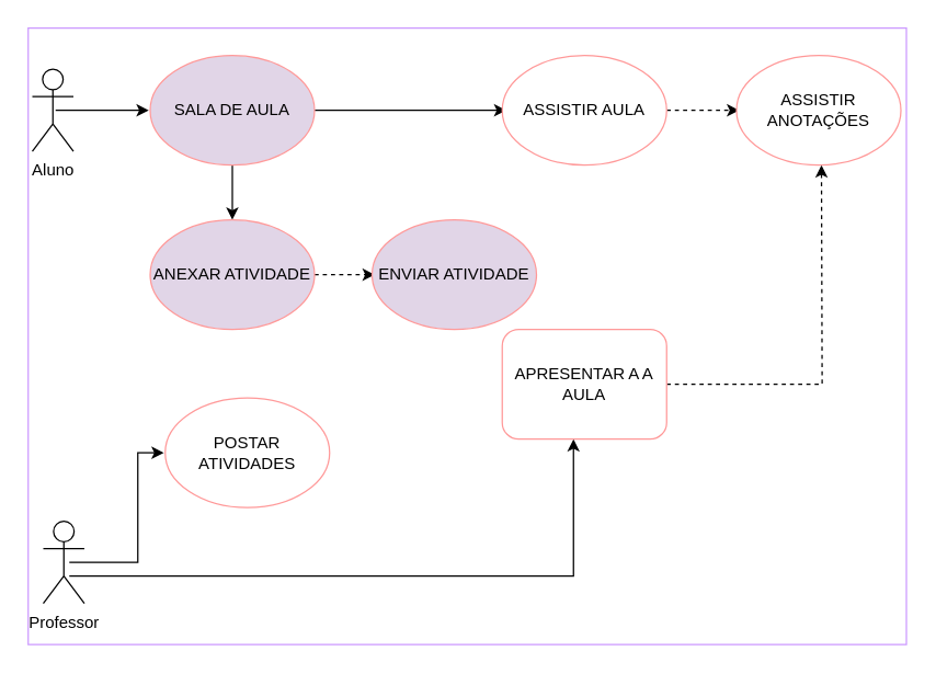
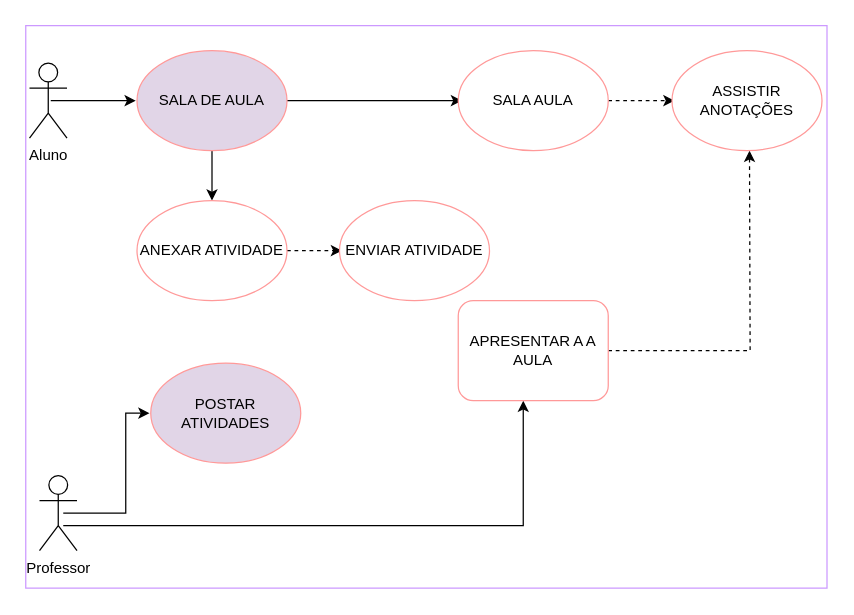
  <mxCell id="0" />
  <mxCell id="1" parent="0" />
  <mxCell id="2" value="" style="rounded=0;whiteSpace=wrap;html=1;strokeColor=#CC99FF;" parent="1" vertex="1"><mxGeometry x="20" y="20" width="641" height="450" as="geometry" /></mxCell>
  <mxCell id="3" style="edgeStyle=orthogonalEdgeStyle;rounded=0;orthogonalLoop=1;jettySize=auto;html=1;" parent="1" edge="1"><mxGeometry relative="1" as="geometry"><mxPoint x="108" y="80" as="targetPoint" /><Array as="points" /><mxPoint x="40" y="80" as="sourcePoint" /></mxGeometry></mxCell>
  <mxCell id="4" value="Aluno" style="shape=umlActor;verticalLabelPosition=bottom;verticalAlign=top;html=1;outlineConnect=0;" parent="1" vertex="1"><mxGeometry x="23" y="50" width="30" height="60" as="geometry" /></mxCell>
  <mxCell id="5" style="edgeStyle=orthogonalEdgeStyle;rounded=0;orthogonalLoop=1;jettySize=auto;html=1;fontSize=13;" parent="1" source="7" edge="1"><mxGeometry relative="1" as="geometry"><mxPoint x="369" y="80" as="targetPoint" /></mxGeometry></mxCell>
  <mxCell id="6" style="edgeStyle=orthogonalEdgeStyle;rounded=0;orthogonalLoop=1;jettySize=auto;html=1;fontSize=13;" parent="1" source="7" edge="1"><mxGeometry relative="1" as="geometry"><mxPoint x="169" y="160" as="targetPoint" /></mxGeometry></mxCell>
  <mxCell id="7" value="&lt;font style=&quot;font-size: 12px&quot;&gt;SALA DE AULA&lt;/font&gt;" style="ellipse;whiteSpace=wrap;html=1;strokeColor=#FF9999;fillColor=#e1d5e7;" parent="1" vertex="1"><mxGeometry x="109" y="40" width="120" height="80" as="geometry" /></mxCell>
  <mxCell id="8" style="edgeStyle=orthogonalEdgeStyle;rounded=0;orthogonalLoop=1;jettySize=auto;html=1;fontSize=13;" parent="1" target="12" edge="1"><mxGeometry relative="1" as="geometry"><mxPoint x="50" y="420" as="sourcePoint" /><mxPoint x="388" y="210" as="targetPoint" /><Array as="points"><mxPoint x="418" y="420" /></Array></mxGeometry></mxCell>
  <mxCell id="9" style="edgeStyle=orthogonalEdgeStyle;rounded=0;orthogonalLoop=1;jettySize=auto;html=1;entryX=0;entryY=0.5;entryDx=0;entryDy=0;dashed=1;fontSize=12;" parent="1" source="10" edge="1"><mxGeometry relative="1" as="geometry"><mxPoint x="539" y="80" as="targetPoint" /></mxGeometry></mxCell>
- <mxCell id="10" value="&lt;font style=&quot;font-size: 12px&quot;&gt;ASSISTIR AULA&lt;/font&gt;" style="ellipse;whiteSpace=wrap;html=1;strokeColor=#FF9999;" parent="1" vertex="1"><mxGeometry x="366" y="40" width="120" height="80" as="geometry" /></mxCell>
+ <mxCell id="10" value="&lt;font style=&quot;font-size: 12px&quot;&gt;SALA AULA&lt;/font&gt;" style="ellipse;whiteSpace=wrap;html=1;strokeColor=#FF9999;" parent="1" vertex="1"><mxGeometry x="366" y="40" width="120" height="80" as="geometry" /></mxCell>
  <mxCell id="11" style="edgeStyle=orthogonalEdgeStyle;rounded=0;orthogonalLoop=1;jettySize=auto;html=1;entryX=0.5;entryY=1;entryDx=0;entryDy=0;fontSize=12;dashed=1;" parent="1" source="12" edge="1"><mxGeometry relative="1" as="geometry"><mxPoint x="599" y="120" as="targetPoint" /></mxGeometry></mxCell>
  <mxCell id="12" value="&lt;font style=&quot;font-size: 12px&quot;&gt;APRESENTAR A A AULA&lt;/font&gt;" style="whiteSpace=wrap;html=1;strokeColor=#FF9999;rounded=1;" parent="1" vertex="1"><mxGeometry x="366" y="240" width="120" height="80" as="geometry" /></mxCell>
  <mxCell id="13" value="Professor" style="shape=umlActor;verticalLabelPosition=bottom;verticalAlign=top;html=1;outlineConnect=0;" parent="1" vertex="1"><mxGeometry x="31" y="380" width="30" height="60" as="geometry" /></mxCell>
  <mxCell id="14" style="edgeStyle=orthogonalEdgeStyle;rounded=0;orthogonalLoop=1;jettySize=auto;html=1;fontSize=13;entryX=0;entryY=0.5;entryDx=0;entryDy=0;" parent="1" edge="1"><mxGeometry relative="1" as="geometry"><mxPoint x="119" y="330" as="targetPoint" /><Array as="points"><mxPoint x="100" y="410" /><mxPoint x="100" y="330" /></Array><mxPoint x="50" y="410" as="sourcePoint" /></mxGeometry></mxCell>
- <mxCell id="15" value="POSTAR ATIVIDADES" style="ellipse;whiteSpace=wrap;html=1;strokeColor=#FF9999;" parent="1" vertex="1"><mxGeometry x="120" y="290" width="120" height="80" as="geometry" /></mxCell>
+ <mxCell id="15" value="POSTAR ATIVIDADES" style="ellipse;whiteSpace=wrap;html=1;strokeColor=#FF9999;fillColor=#e1d5e7;" parent="1" vertex="1"><mxGeometry x="120" y="290" width="120" height="80" as="geometry" /></mxCell>
  <mxCell id="16" style="edgeStyle=orthogonalEdgeStyle;rounded=0;orthogonalLoop=1;jettySize=auto;html=1;dashed=1;fontSize=12;" parent="1" source="17" edge="1"><mxGeometry relative="1" as="geometry"><mxPoint x="273" y="200" as="targetPoint" /></mxGeometry></mxCell>
- <mxCell id="17" value="&lt;font style=&quot;font-size: 12px&quot;&gt;ANEXAR ATIVIDADE&lt;/font&gt;" style="ellipse;whiteSpace=wrap;html=1;strokeColor=#FF9999;fillColor=#e1d5e7;" parent="1" vertex="1"><mxGeometry x="109" y="160" width="120" height="80" as="geometry" /></mxCell>
+ <mxCell id="17" value="&lt;font style=&quot;font-size: 12px&quot;&gt;ANEXAR ATIVIDADE&lt;/font&gt;" style="ellipse;whiteSpace=wrap;html=1;strokeColor=#FF9999;" parent="1" vertex="1"><mxGeometry x="109" y="160" width="120" height="80" as="geometry" /></mxCell>
  <mxCell id="18" value="ASSISTIR ANOTAÇÕES" style="ellipse;whiteSpace=wrap;html=1;strokeColor=#FF9999;" parent="1" vertex="1"><mxGeometry x="537" y="40" width="120" height="80" as="geometry" /></mxCell>
- <mxCell id="19" value="ENVIAR ATIVIDADE" style="ellipse;whiteSpace=wrap;html=1;strokeColor=#FF9999;fillColor=#e1d5e7;" parent="1" vertex="1"><mxGeometry x="271" y="160" width="120" height="80" as="geometry" /></mxCell>
+ <mxCell id="19" value="ENVIAR ATIVIDADE" style="ellipse;whiteSpace=wrap;html=1;strokeColor=#FF9999;" parent="1" vertex="1"><mxGeometry x="271" y="160" width="120" height="80" as="geometry" /></mxCell>
